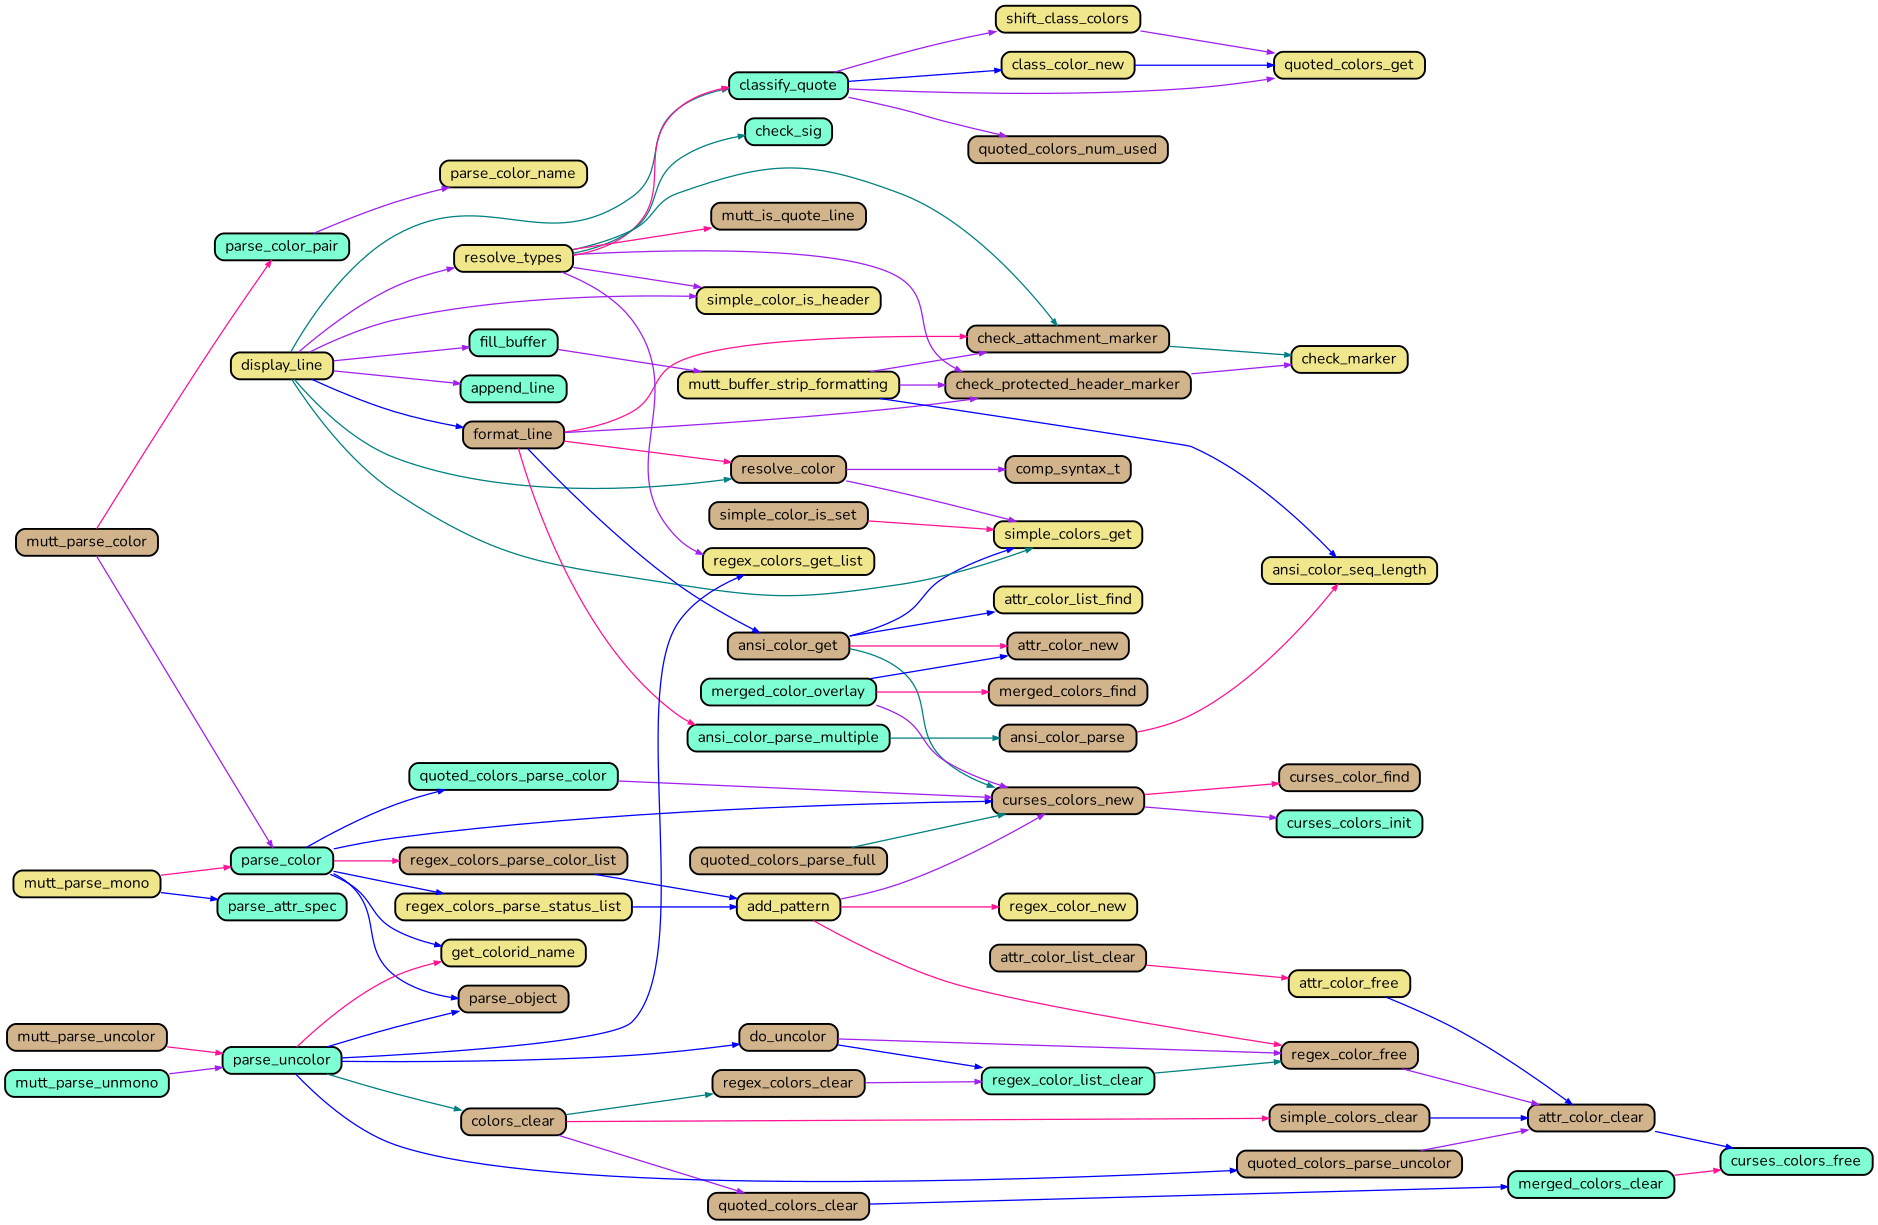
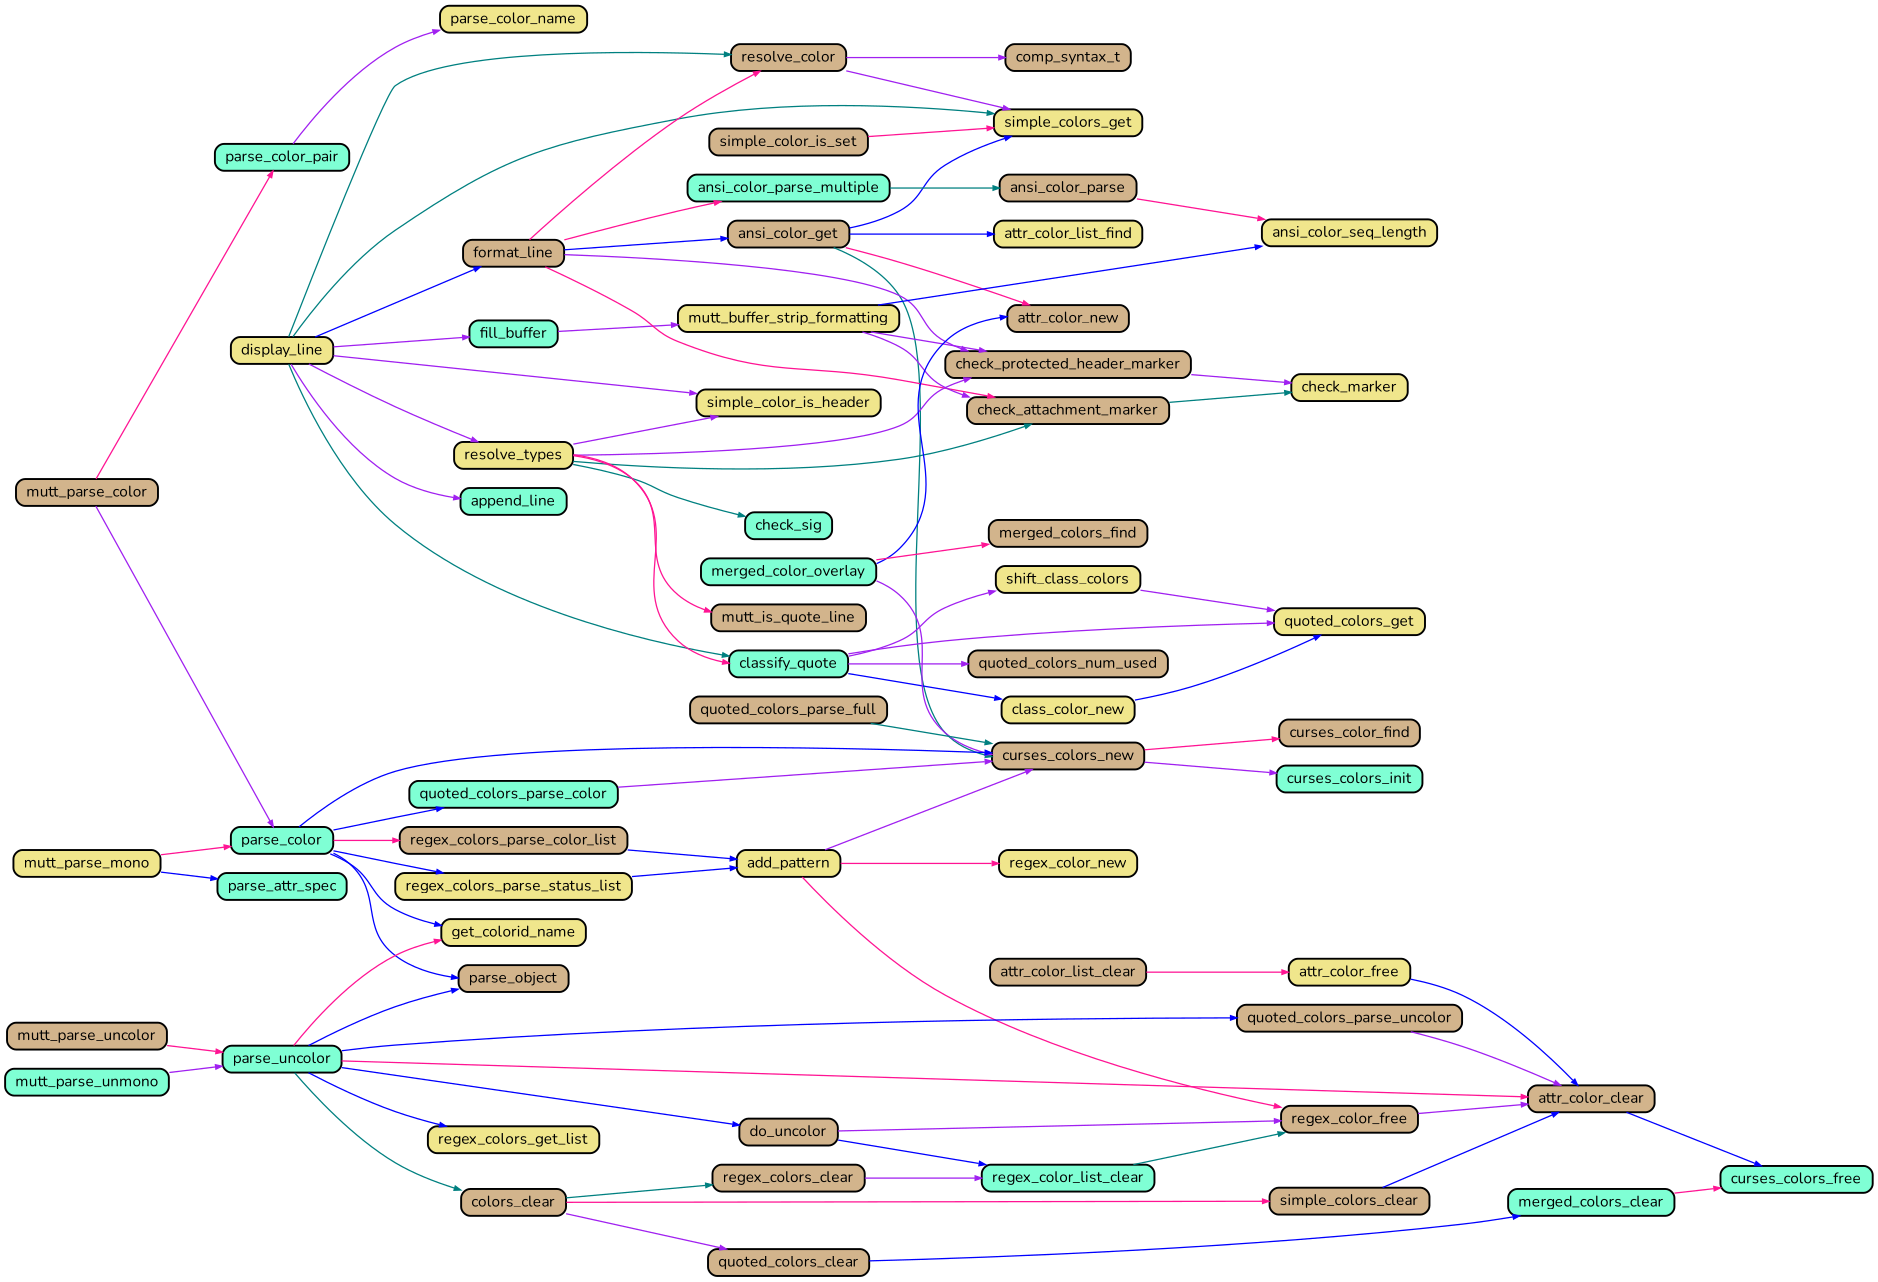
  digraph {
    compound=true
    fontname=Nunito
    nodesep=0.2
    rankdir=LR
    ranksep=0.5
    node [color=black fillcolor=tan fontname=Nunito fontsize=12 penwidth=1.5 shape=Mrecord style=filled]
    edge [arrowsize=0.5 color=purple fontname=Nunito penwidth=1.0]
    add_pattern [fillcolor=khaki height=0.2]
    curses_colors_new [height=0.2]
    regex_color_free [height=0.2]
    regex_color_new [fillcolor=khaki height=0.2]
    curses_colors_init [fillcolor=aquamarine height=0.2]
    curses_color_find [height=0.2]
    attr_color_clear [height=0.2]
    curses_colors_free [fillcolor=aquamarine height=0.2]
    ansi_color_get [height=0.2]
    attr_color_list_find [fillcolor=khaki height=0.2]
    attr_color_new [height=0.2]
    simple_colors_get [fillcolor=khaki height=0.2]
    ansi_color_parse [height=0.2]
    ansi_color_seq_length [fillcolor=khaki height=0.2]
    ansi_color_parse_multiple [fillcolor=aquamarine height=0.2]
    attr_color_free [fillcolor=khaki height=0.2]
    attr_color_list_clear [height=0.2]
    check_attachment_marker [height=0.2]
    check_marker [fillcolor=khaki height=0.2]
    check_protected_header_marker [height=0.2]
    classify_quote [fillcolor=aquamarine height=0.2]
    class_color_new [fillcolor=khaki height=0.2]
    quoted_colors_get [fillcolor=khaki height=0.2]
    quoted_colors_num_used [height=0.2]
    shift_class_colors [fillcolor=khaki height=0.2]
    colors_clear [height=0.2]
    quoted_colors_clear [height=0.2]
    regex_colors_clear [height=0.2]
    simple_colors_clear [height=0.2]
    merged_colors_clear [fillcolor=aquamarine height=0.2]
    regex_color_list_clear [fillcolor=aquamarine height=0.2]
    display_line [fillcolor=khaki height=0.2]
    append_line [fillcolor=aquamarine height=0.2]
    fill_buffer [fillcolor=aquamarine height=0.2]
    format_line [height=0.2]
    resolve_color [height=0.2]
    resolve_types [fillcolor=khaki height=0.2]
    simple_color_is_header [fillcolor=khaki height=0.2]
    mutt_buffer_strip_formatting [fillcolor=khaki height=0.2]
    comp_syntax_t [height=0.2]
    regex_colors_get_list [fillcolor=khaki height=0.2]
    check_sig [fillcolor=aquamarine height=0.2]
    mutt_is_quote_line [height=0.2]
    do_uncolor [height=0.2]
    merged_color_overlay [fillcolor=aquamarine height=0.2]
    merged_colors_find [height=0.2]
    mutt_parse_color [height=0.2]
    parse_color [fillcolor=aquamarine height=0.2]
    parse_color_pair [fillcolor=aquamarine height=0.2]
    get_colorid_name [fillcolor=khaki height=0.2]
    parse_object [height=0.2]
    quoted_colors_parse_color [fillcolor=aquamarine height=0.2]
    regex_colors_parse_color_list [height=0.2]
    regex_colors_parse_status_list [fillcolor=khaki height=0.2]
    parse_color_name [fillcolor=khaki height=0.2]
    mutt_parse_mono [fillcolor=khaki height=0.2]
    parse_attr_spec [fillcolor=aquamarine height=0.2]
    mutt_parse_uncolor [height=0.2]
    parse_uncolor [fillcolor=aquamarine height=0.2]
    quoted_colors_parse_uncolor [height=0.2]
    mutt_parse_unmono [fillcolor=aquamarine height=0.2]
    quoted_colors_parse_full [height=0.2]
    simple_color_is_set [height=0.2]
    add_pattern -> curses_colors_new
    add_pattern -> regex_color_free [color=deeppink]
    add_pattern -> regex_color_new [color=deeppink]
    curses_colors_new -> curses_colors_init
    curses_colors_new -> curses_color_find [color=deeppink]
    regex_color_free -> attr_color_clear
    attr_color_clear -> curses_colors_free [color=blue]
    ansi_color_get -> curses_colors_new [color=teal]
    ansi_color_get -> attr_color_list_find [color=blue]
    ansi_color_get -> attr_color_new [color=deeppink]
    ansi_color_get -> simple_colors_get [color=blue]
    ansi_color_parse -> ansi_color_seq_length [color=deeppink]
    ansi_color_parse_multiple -> ansi_color_parse [color=teal]
    attr_color_free -> attr_color_clear [color=blue]
    attr_color_list_clear -> attr_color_free [color=deeppink]
    check_attachment_marker -> check_marker [color=teal]
    check_protected_header_marker -> check_marker
    classify_quote -> class_color_new [color=blue]
    classify_quote -> quoted_colors_get
    classify_quote -> quoted_colors_num_used
    classify_quote -> shift_class_colors
    class_color_new -> quoted_colors_get [color=blue]
    shift_class_colors -> quoted_colors_get
    colors_clear -> quoted_colors_clear
    colors_clear -> regex_colors_clear [color=teal]
    colors_clear -> simple_colors_clear [color=deeppink]
    quoted_colors_clear -> merged_colors_clear [color=blue]
    regex_colors_clear -> regex_color_list_clear
    simple_colors_clear -> attr_color_clear [color=blue]
    merged_colors_clear -> curses_colors_free [color=deeppink]
    regex_color_list_clear -> regex_color_free [color=teal]
    display_line -> simple_colors_get [color=teal]
    display_line -> classify_quote [color=teal]
    display_line -> append_line
    display_line -> fill_buffer
    display_line -> format_line [color=blue]
    display_line -> resolve_color [color=teal]
    display_line -> resolve_types
    display_line -> simple_color_is_header
    fill_buffer -> mutt_buffer_strip_formatting
    format_line -> ansi_color_get [color=blue]
    format_line -> ansi_color_parse_multiple [color=deeppink]
    format_line -> check_attachment_marker [color=deeppink]
    format_line -> check_protected_header_marker
    format_line -> resolve_color [color=deeppink]
    resolve_color -> simple_colors_get
    resolve_color -> comp_syntax_t
    resolve_types -> check_attachment_marker [color=teal]
    resolve_types -> check_protected_header_marker
    resolve_types -> classify_quote [color=deeppink]
    resolve_types -> simple_color_is_header
-   resolve_types -> regex_colors_get_list
    resolve_types -> check_sig [color=teal]
    resolve_types -> mutt_is_quote_line [color=deeppink]
    mutt_buffer_strip_formatting -> ansi_color_seq_length [color=blue]
    mutt_buffer_strip_formatting -> check_attachment_marker
    mutt_buffer_strip_formatting -> check_protected_header_marker
    do_uncolor -> regex_color_free
    do_uncolor -> regex_color_list_clear [color=blue]
    merged_color_overlay -> curses_colors_new
    merged_color_overlay -> attr_color_new [color=blue]
    merged_color_overlay -> merged_colors_find [color=deeppink]
    mutt_parse_color -> parse_color
    mutt_parse_color -> parse_color_pair [color=deeppink]
    parse_color -> curses_colors_new [color=blue]
    parse_color -> get_colorid_name [color=blue]
    parse_color -> parse_object [color=blue]
    parse_color -> quoted_colors_parse_color [color=blue]
    parse_color -> regex_colors_parse_color_list [color=deeppink]
    parse_color -> regex_colors_parse_status_list [color=blue]
    parse_color_pair -> parse_color_name
    quoted_colors_parse_color -> curses_colors_new
    regex_colors_parse_color_list -> add_pattern [color=blue]
    regex_colors_parse_status_list -> add_pattern [color=blue]
    mutt_parse_mono -> parse_color [color=deeppink]
    mutt_parse_mono -> parse_attr_spec [color=blue]
    mutt_parse_uncolor -> parse_uncolor [color=deeppink]
+   parse_uncolor -> attr_color_clear [color=deeppink]
    parse_uncolor -> colors_clear [color=teal]
    parse_uncolor -> regex_colors_get_list [color=blue]
    parse_uncolor -> do_uncolor [color=blue]
    parse_uncolor -> get_colorid_name [color=deeppink]
    parse_uncolor -> parse_object [color=blue]
    parse_uncolor -> quoted_colors_parse_uncolor [color=blue]
    quoted_colors_parse_uncolor -> attr_color_clear
    mutt_parse_unmono -> parse_uncolor
    quoted_colors_parse_full -> curses_colors_new [color=teal]
    simple_color_is_set -> simple_colors_get [color=deeppink]
  }
